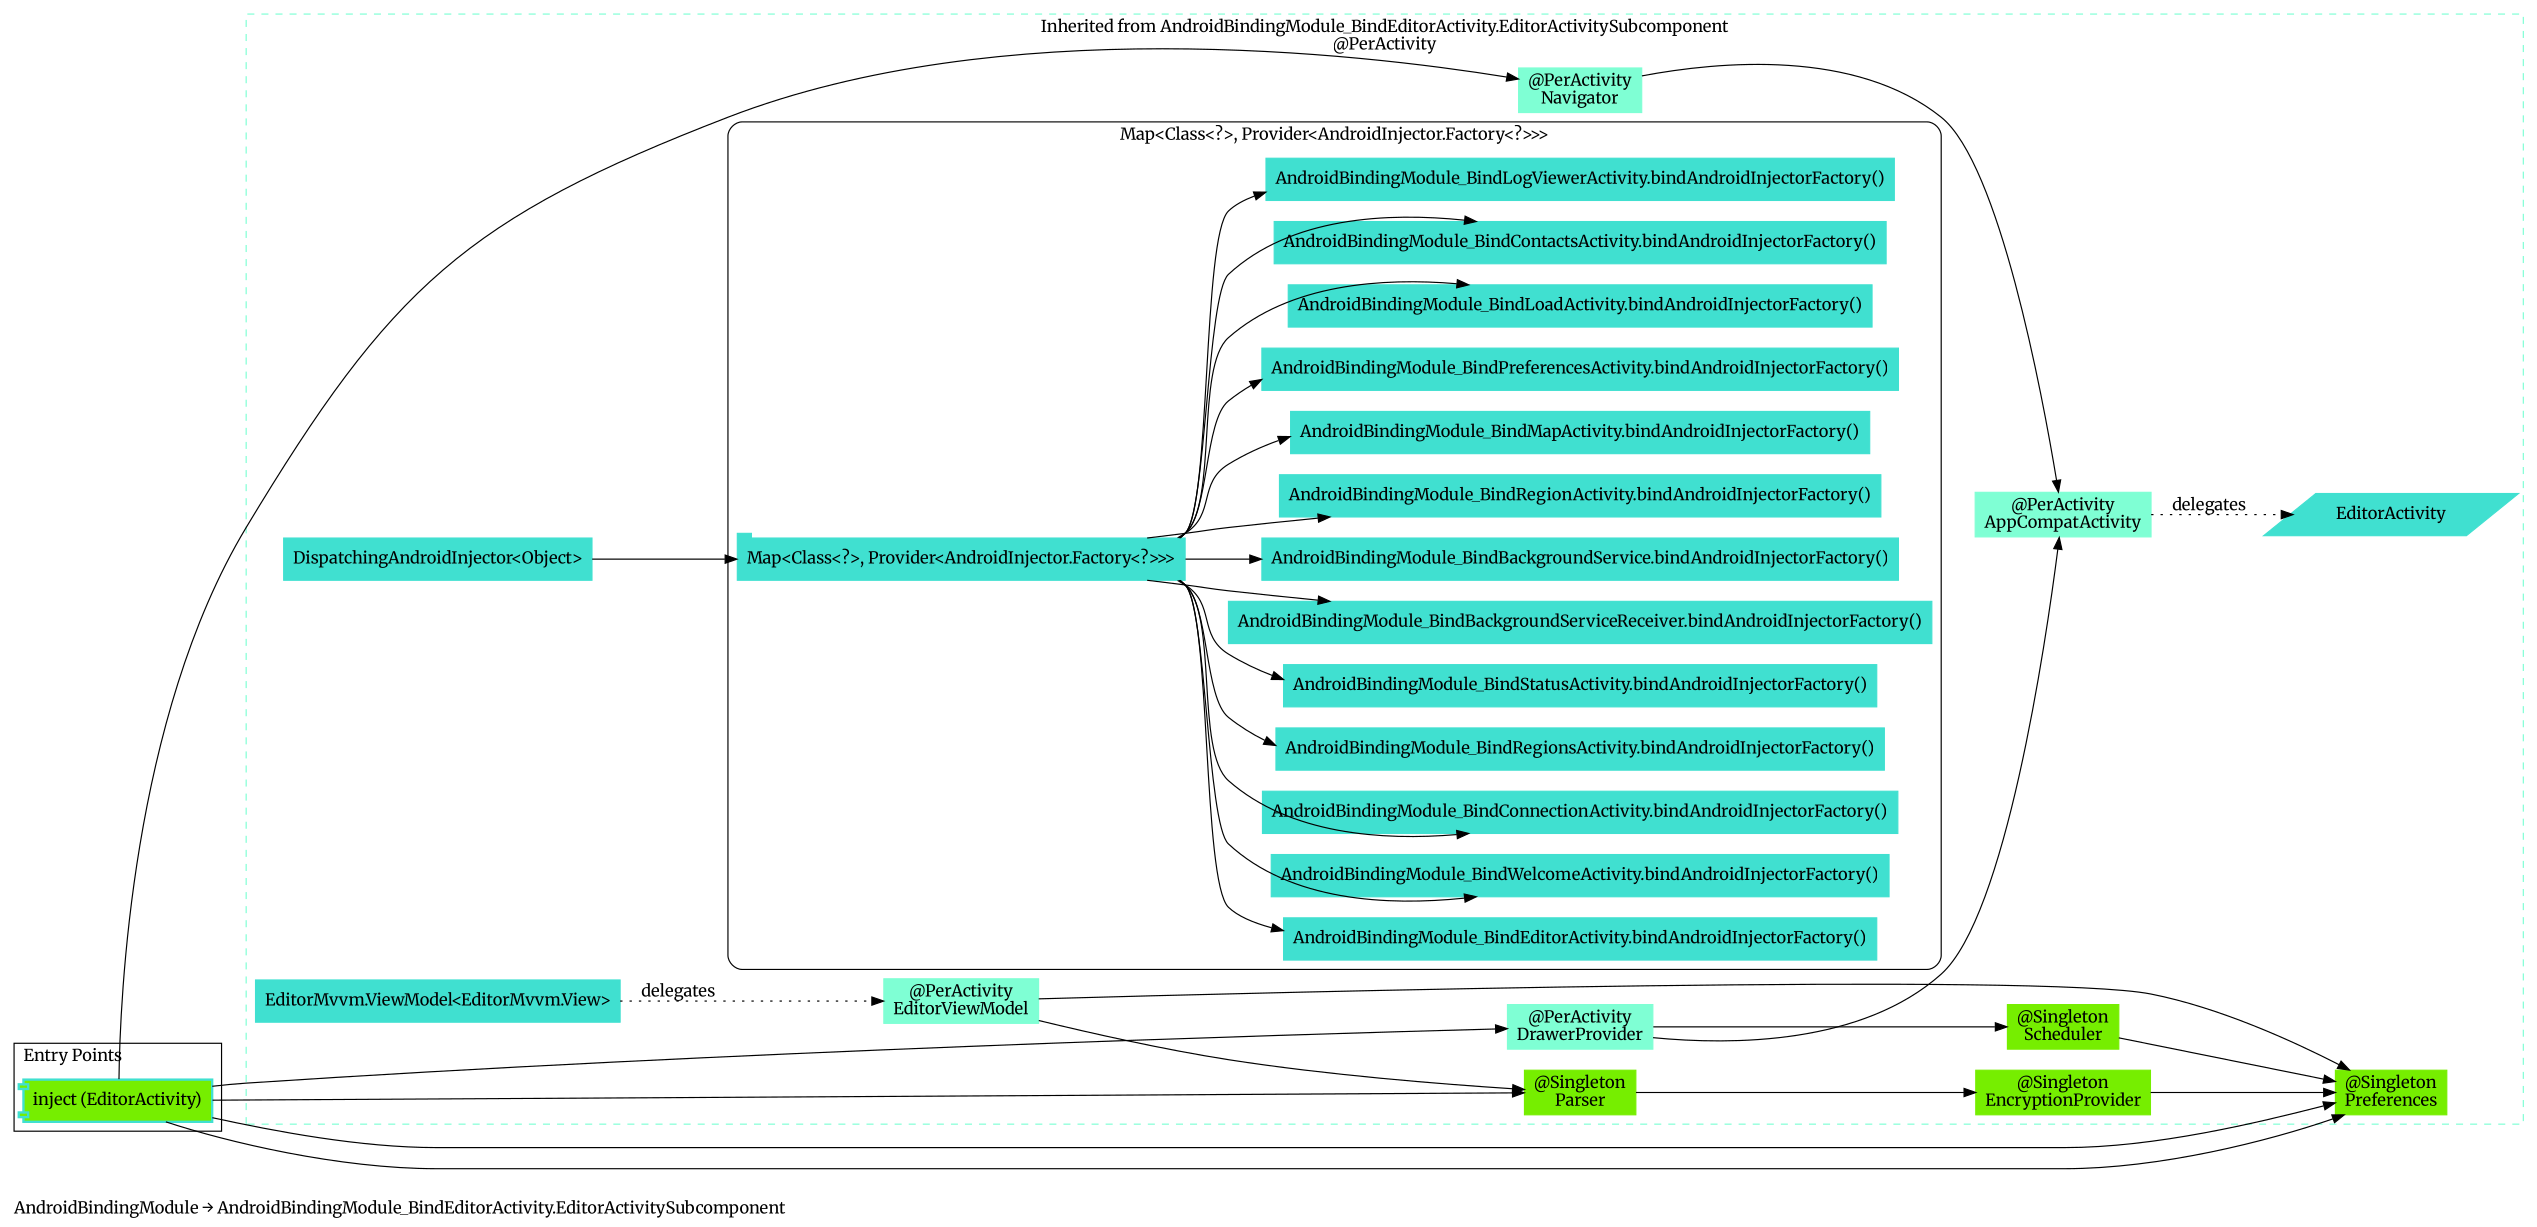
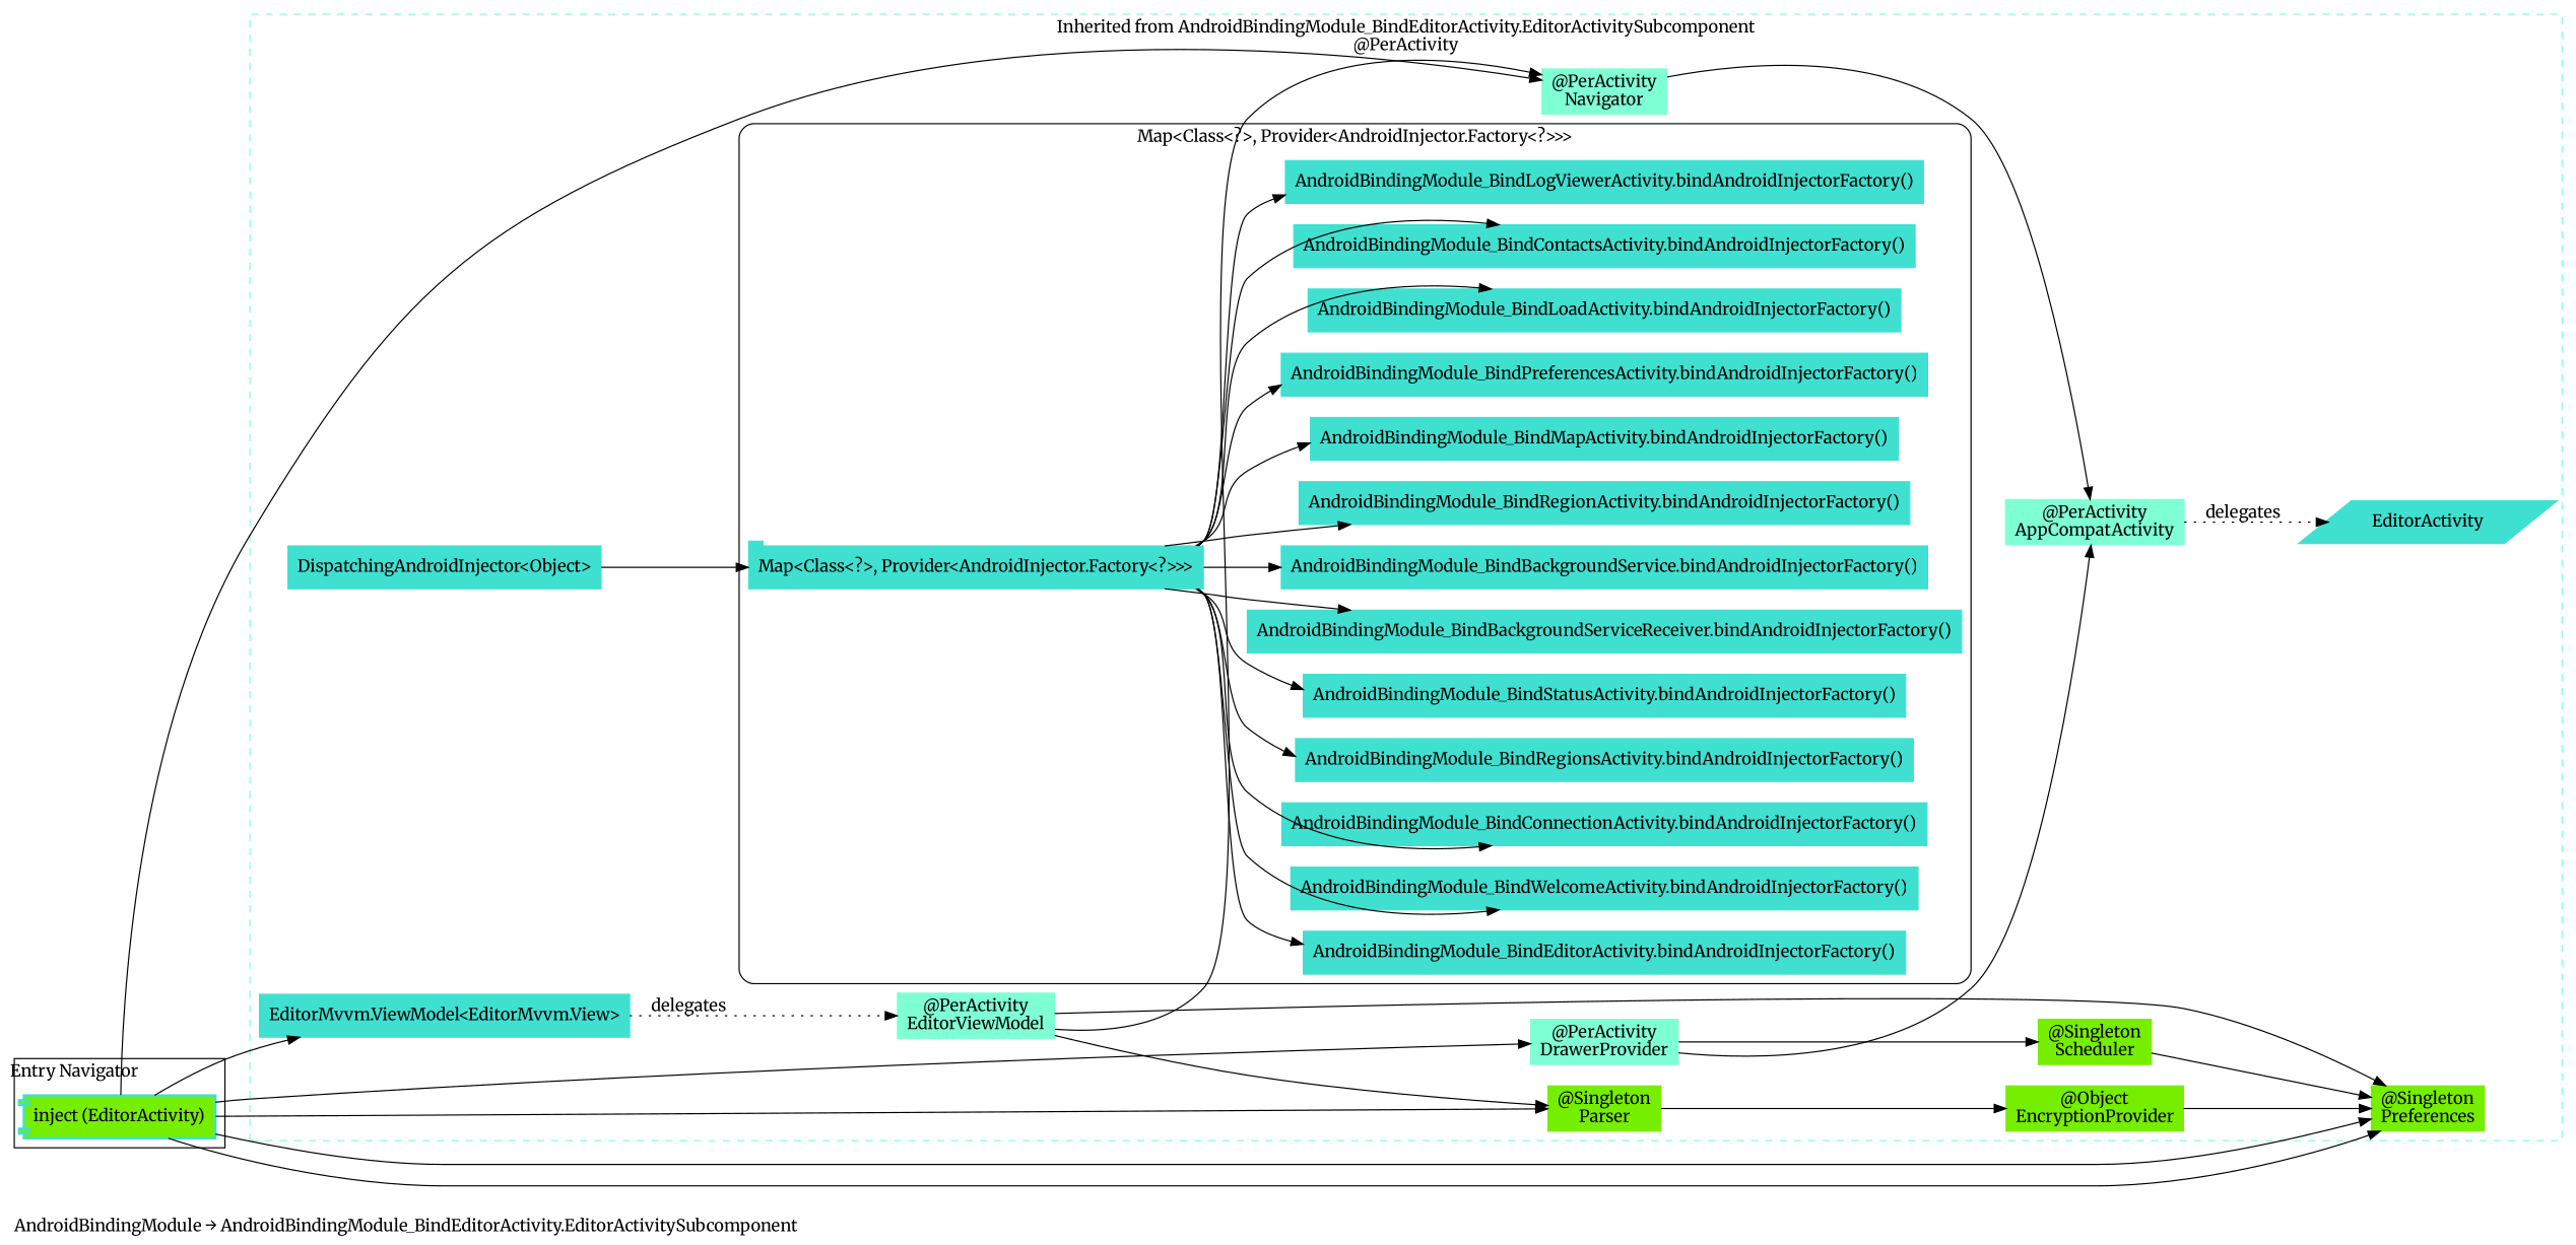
  digraph {
    compound=true
    fontname=Merriweather
    label="AndroidBindingModule → AndroidBindingModule_BindEditorActivity.EditorActivitySubcomponent"
    labeljust=l
    rankdir=LR
    node [color=turquoise fontname=Merriweather shape=rectangle style=filled]
    edge [fontname=Merriweather]
    n1 [label="Map<Class<?>, Provider<AndroidInjector.Factory<?>>>" shape=tab]
    n2 [label="AndroidBindingModule_BindEditorActivity.bindAndroidInjectorFactory()"]
    n3 [label="AndroidBindingModule_BindWelcomeActivity.bindAndroidInjectorFactory()"]
    n4 [label="AndroidBindingModule_BindConnectionActivity.bindAndroidInjectorFactory()"]
    n5 [label="AndroidBindingModule_BindRegionsActivity.bindAndroidInjectorFactory()"]
    n6 [label="AndroidBindingModule_BindStatusActivity.bindAndroidInjectorFactory()"]
    n7 [label="AndroidBindingModule_BindBackgroundServiceReceiver.bindAndroidInjectorFactory()"]
    n8 [label="AndroidBindingModule_BindBackgroundService.bindAndroidInjectorFactory()"]
    n9 [label="AndroidBindingModule_BindRegionActivity.bindAndroidInjectorFactory()"]
    n10 [label="AndroidBindingModule_BindMapActivity.bindAndroidInjectorFactory()"]
    n11 [label="AndroidBindingModule_BindPreferencesActivity.bindAndroidInjectorFactory()"]
    n12 [label="AndroidBindingModule_BindLoadActivity.bindAndroidInjectorFactory()"]
    n13 [label="AndroidBindingModule_BindContactsActivity.bindAndroidInjectorFactory()"]
    n14 [label="AndroidBindingModule_BindLogViewerActivity.bindAndroidInjectorFactory()"]
    n15 [label="DispatchingAndroidInjector<Object>"]
    n16 [label="EditorMvvm.ViewModel<EditorMvvm.View>"]
    n17 [color=aquamarine label="@PerActivity\nDrawerProvider"]
    n18 [color=chartreuse2 label="@Singleton\nPreferences"]
    n19 [color=chartreuse2 label="@Singleton\nParser"]
    n20 [color=aquamarine label="@PerActivity\nNavigator"]
    n21 [color=aquamarine label="@PerActivity\nEditorViewModel"]
-   n22 [color=chartreuse2 label="@Singleton\nEncryptionProvider"]
+   n22 [color=chartreuse2 label="@Object\nEncryptionProvider"]
    n23 [color=aquamarine label="@PerActivity\nAppCompatActivity"]
    n24 [label=EditorActivity shape=parallelogram]
    n25 [color=chartreuse2 label="@Singleton\nScheduler"]
    n26 [fillcolor=chartreuse2 label="inject (EditorActivity)" penwidth=2 shape=component]
    subgraph cluster_1 {
      color=aquamarine
      label="Inherited from AndroidBindingModule_BindEditorActivity.EditorActivitySubcomponent\n@PerActivity"
      labeljust=c
      style=dashed
      n15
      n16
      n17
      n18
      n19
      n20
      n21
      n22
      n23
      n24
      n25
      subgraph cluster_2 {
        color=black
        label=<Map<Class<?>, Provider<AndroidInjector.Factory<?>>>>
        labeljust=c
        style=rounded
        n1
        n2
        n3
        n4
        n5
        n6
        n7
        n8
        n9
        n10
        n11
        n12
        n13
        n14
      }
    }
    subgraph cluster_3 {
-     label="Entry Points"
+     label="Entry Navigator"
      n26
    }
    subgraph cluster_4 {
      label="Dependency Graph"
      subgraph cluster_5 {
        color=black
        label=<Map<Class<?>, Provider<AndroidInjector.Factory<?>>>>
        labeljust=c
        style=rounded
      }
    }
    subgraph cluster_6 {
      label=Subcomponents
      shape=folder
    }
    subgraph cluster_7 {
      label="Inherited from AndroidBindingModule"
      labeljust=c
      style=dashed
    }
    n1 -> n2
    n1 -> n3
    n1 -> n4
    n1 -> n5
    n1 -> n6
    n1 -> n7
    n1 -> n8
    n1 -> n9
    n1 -> n10
    n1 -> n11
    n1 -> n12
    n1 -> n13
    n1 -> n14
    n15 -> n1
    n16 -> n21 [label=delegates style=dotted]
    n17 -> n23
    n17 -> n25
    n19 -> n22
    n20 -> n23
    n21 -> n18
    n21 -> n19
+   n21 -> n20
    n22 -> n18
    n23 -> n24 [label=delegates style=dotted]
    n25 -> n18
+   n26 -> n16
    n26 -> n17
    n26 -> n18
    n26 -> n18
    n26 -> n19
    n26 -> n20
  }
